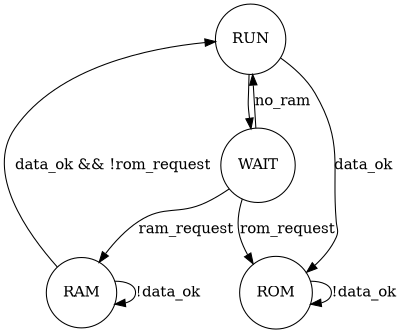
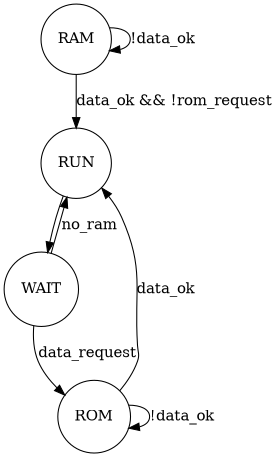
  digraph {
    node [shape=circle]
    RUN
    WAIT
    RAM
    ROM
    RUN -> WAIT
    WAIT -> RUN [label=no_ram]
-   WAIT -> RAM [label=ram_request]
-   WAIT -> ROM [label=rom_request]
+   WAIT -> ROM [label=data_request]
    RAM -> RUN [label="data_ok && !rom_request"]
    RAM -> RAM [label="!data_ok"]
-   RUN -> ROM [label=data_ok]
+   ROM -> RUN [label=data_ok]
    ROM -> ROM [label="!data_ok"]
  }
